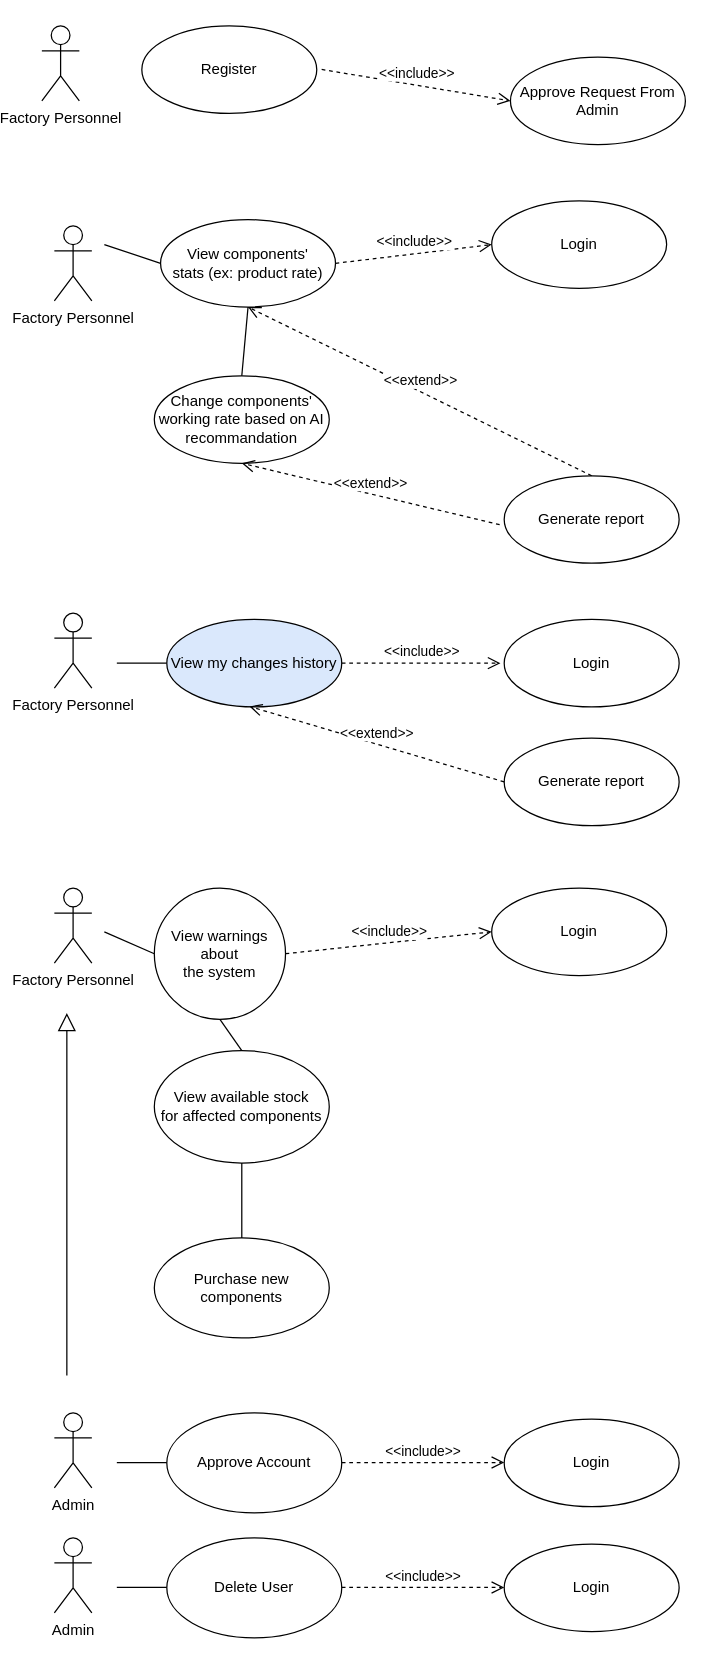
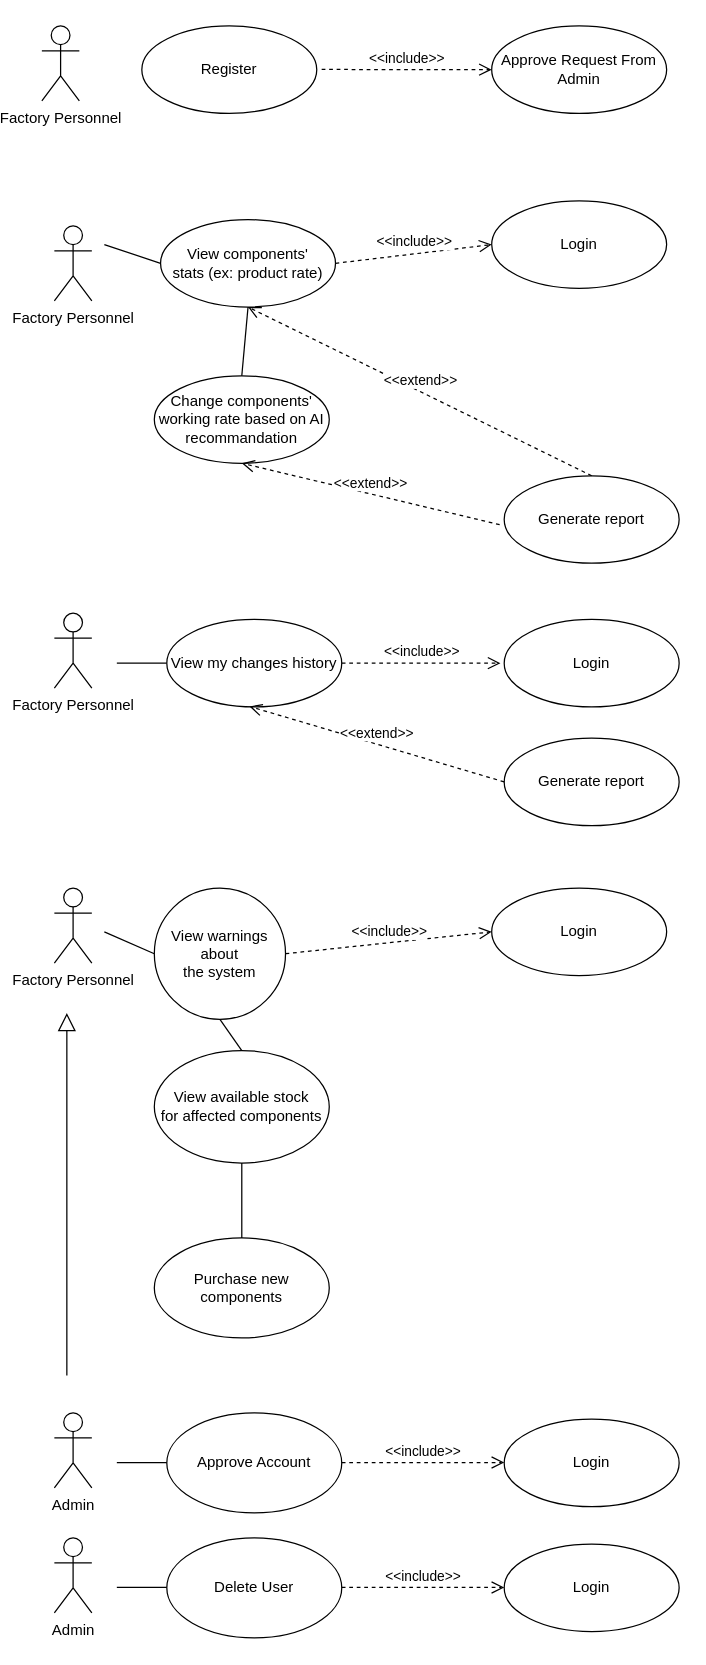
  <mxCell id="0" />
  <mxCell id="1" parent="0" />
  <mxCell id="2" value="Factory Personnel" style="shape=umlActor;verticalLabelPosition=bottom;verticalAlign=top;html=1;" vertex="1" parent="1"><mxGeometry x="30" y="490" width="30" height="60" as="geometry" /></mxCell>
  <mxCell id="3" value="Login" style="ellipse;whiteSpace=wrap;html=1;" vertex="1" parent="1"><mxGeometry x="380" y="160" width="140" height="70" as="geometry" /></mxCell>
  <mxCell id="4" value="&lt;div&gt;View components'&lt;/div&gt;stats (ex: product rate)" style="ellipse;whiteSpace=wrap;html=1;" vertex="1" parent="1"><mxGeometry x="115" y="175" width="140" height="70" as="geometry" /></mxCell>
  <mxCell id="5" value="&amp;lt;&amp;lt;include&amp;gt;&amp;gt;" style="html=1;verticalAlign=bottom;endArrow=open;dashed=1;endSize=8;curved=0;rounded=0;entryX=0;entryY=0.5;entryDx=0;entryDy=0;exitX=1;exitY=0.5;exitDx=0;exitDy=0;" edge="1" parent="1" source="4" target="3"><mxGeometry relative="1" as="geometry"><mxPoint x="270" y="200" as="sourcePoint" /><mxPoint x="190" y="200" as="targetPoint" /></mxGeometry></mxCell>
  <mxCell id="6" value="&lt;div&gt;Change components'&lt;/div&gt;&lt;div&gt;working rate based on AI recommandation&lt;br&gt;&lt;/div&gt;" style="ellipse;whiteSpace=wrap;html=1;" vertex="1" parent="1"><mxGeometry x="110" y="300" width="140" height="70" as="geometry" /></mxCell>
  <mxCell id="7" value="" style="endArrow=none;html=1;rounded=0;exitX=0.5;exitY=0;exitDx=0;exitDy=0;entryX=0.5;entryY=1;entryDx=0;entryDy=0;" edge="1" parent="1" source="6" target="4"><mxGeometry width="50" height="50" relative="1" as="geometry"><mxPoint x="210" y="310" as="sourcePoint" /><mxPoint x="260" y="260" as="targetPoint" /></mxGeometry></mxCell>
  <mxCell id="8" value="Login" style="ellipse;whiteSpace=wrap;html=1;" vertex="1" parent="1"><mxGeometry x="380" y="710" width="140" height="70" as="geometry" /></mxCell>
  <mxCell id="9" value="&lt;div&gt;View warnings about &lt;br&gt;&lt;/div&gt;&lt;div&gt;the system&lt;br&gt;&lt;/div&gt;" style="ellipse;whiteSpace=wrap;html=1;" vertex="1" parent="1"><mxGeometry x="110" y="710" width="105" height="105" as="geometry" /></mxCell>
  <mxCell id="10" value="&amp;lt;&amp;lt;include&amp;gt;&amp;gt;" style="html=1;verticalAlign=bottom;endArrow=open;dashed=1;endSize=8;curved=0;rounded=0;entryX=0;entryY=0.5;entryDx=0;entryDy=0;exitX=1;exitY=0.5;exitDx=0;exitDy=0;" edge="1" parent="1" source="9" target="8"><mxGeometry relative="1" as="geometry"><mxPoint x="270" y="750" as="sourcePoint" /><mxPoint x="190" y="750" as="targetPoint" /></mxGeometry></mxCell>
  <mxCell id="11" value="&lt;div&gt;View available stock &lt;br&gt;&lt;/div&gt;&lt;div&gt;for affected components&lt;br&gt;&lt;/div&gt;" style="ellipse;whiteSpace=wrap;html=1;" vertex="1" parent="1"><mxGeometry x="110" y="840" width="140" height="90" as="geometry" /></mxCell>
  <mxCell id="12" value="" style="endArrow=none;html=1;rounded=0;entryX=0.5;entryY=1;entryDx=0;entryDy=0;" edge="1" parent="1" target="9"><mxGeometry width="50" height="50" relative="1" as="geometry"><mxPoint x="180" y="840" as="sourcePoint" /><mxPoint x="260" y="810" as="targetPoint" /></mxGeometry></mxCell>
  <mxCell id="13" value="Factory Personnel" style="shape=umlActor;verticalLabelPosition=bottom;verticalAlign=top;html=1;" vertex="1" parent="1"><mxGeometry x="30" y="710" width="30" height="60" as="geometry" /></mxCell>
  <mxCell id="14" value="Purchase new components" style="ellipse;whiteSpace=wrap;html=1;" vertex="1" parent="1"><mxGeometry x="110" y="990" width="140" height="80" as="geometry" /></mxCell>
  <mxCell id="15" value="" style="endArrow=none;html=1;rounded=0;exitX=0.5;exitY=0;exitDx=0;exitDy=0;entryX=0.5;entryY=1;entryDx=0;entryDy=0;" edge="1" parent="1" source="14" target="11"><mxGeometry width="50" height="50" relative="1" as="geometry"><mxPoint x="190" y="860" as="sourcePoint" /><mxPoint x="190" y="790" as="targetPoint" /></mxGeometry></mxCell>
  <mxCell id="16" value="&amp;lt;&amp;lt;extend&amp;gt;&amp;gt;" style="html=1;verticalAlign=bottom;endArrow=open;dashed=1;endSize=8;curved=0;rounded=0;entryX=0.5;entryY=1;entryDx=0;entryDy=0;exitX=-0.026;exitY=0.559;exitDx=0;exitDy=0;exitPerimeter=0;" edge="1" parent="1" source="17" target="6"><mxGeometry relative="1" as="geometry"><mxPoint x="420" y="420" as="sourcePoint" /><mxPoint x="280" y="690" as="targetPoint" /></mxGeometry></mxCell>
  <mxCell id="17" value="Generate report" style="ellipse;whiteSpace=wrap;html=1;" vertex="1" parent="1"><mxGeometry x="390" y="380" width="140" height="70" as="geometry" /></mxCell>
  <mxCell id="18" value="" style="endArrow=none;html=1;rounded=0;entryX=0;entryY=0.5;entryDx=0;entryDy=0;" edge="1" parent="1" target="4"><mxGeometry width="50" height="50" relative="1" as="geometry"><mxPoint x="70" y="195" as="sourcePoint" /><mxPoint x="190" y="240" as="targetPoint" /></mxGeometry></mxCell>
  <mxCell id="19" value="" style="endArrow=none;html=1;rounded=0;entryX=0;entryY=0.5;entryDx=0;entryDy=0;" edge="1" parent="1" target="9"><mxGeometry width="50" height="50" relative="1" as="geometry"><mxPoint x="70" y="745" as="sourcePoint" /><mxPoint x="100" y="739.71" as="targetPoint" /></mxGeometry></mxCell>
  <mxCell id="20" value="Factory Personnel" style="shape=umlActor;verticalLabelPosition=bottom;verticalAlign=top;html=1;" vertex="1" parent="1"><mxGeometry x="20" width="30" height="60" as="geometry" y="20" /></mxCell>
  <mxCell id="21" value="Register" style="ellipse;whiteSpace=wrap;html=1;" vertex="1" parent="1"><mxGeometry x="100" width="140" height="70" as="geometry" y="20" /></mxCell>
  <mxCell id="22" value="&amp;lt;&amp;lt;include&amp;gt;&amp;gt;" style="html=1;verticalAlign=bottom;endArrow=open;dashed=1;endSize=8;curved=0;rounded=0;exitX=1.028;exitY=0.498;exitDx=0;exitDy=0;exitPerimeter=0;entryX=0;entryY=0.5;entryDx=0;entryDy=0;" edge="1" parent="1" source="21" target="23"><mxGeometry relative="1" as="geometry"><mxPoint x="260" y="205" as="sourcePoint" /><mxPoint x="380" y="55" as="targetPoint" /></mxGeometry></mxCell>
- <mxCell id="23" value="&lt;div&gt;Approve Request From &lt;br&gt;&lt;/div&gt;&lt;div&gt;Admin&lt;br&gt;&lt;/div&gt;" style="ellipse;whiteSpace=wrap;html=1;" vertex="1" parent="1"><mxGeometry x="395" y="45" width="140" height="70" as="geometry" /></mxCell>
+ <mxCell id="23" value="&lt;div&gt;Approve Request From &lt;br&gt;&lt;/div&gt;&lt;div&gt;Admin&lt;br&gt;&lt;/div&gt;" style="ellipse;whiteSpace=wrap;html=1;" vertex="1" parent="1"><mxGeometry x="380" width="140" height="70" as="geometry" y="20" /></mxCell>
  <mxCell id="24" value="Admin" style="shape=umlActor;verticalLabelPosition=bottom;verticalAlign=top;html=1;" vertex="1" parent="1"><mxGeometry x="30" y="1130" width="30" height="60" as="geometry" /></mxCell>
  <mxCell id="25" value="Approve Account" style="ellipse;whiteSpace=wrap;html=1;" vertex="1" parent="1"><mxGeometry x="120" y="1130" width="140" height="80" as="geometry" /></mxCell>
  <mxCell id="26" value="" style="endArrow=none;html=1;rounded=0;entryX=0;entryY=0.5;entryDx=0;entryDy=0;" edge="1" parent="1"><mxGeometry width="50" height="50" relative="1" as="geometry"><mxPoint x="80" y="1169.71" as="sourcePoint" /><mxPoint x="120" y="1169.71" as="targetPoint" /></mxGeometry></mxCell>
  <mxCell id="27" value="Admin" style="shape=umlActor;verticalLabelPosition=bottom;verticalAlign=top;html=1;" vertex="1" parent="1"><mxGeometry x="30" y="1230" width="30" height="60" as="geometry" /></mxCell>
  <mxCell id="28" value="Delete User" style="ellipse;whiteSpace=wrap;html=1;" vertex="1" parent="1"><mxGeometry x="120" y="1230" width="140" height="80" as="geometry" /></mxCell>
  <mxCell id="29" value="" style="endArrow=none;html=1;rounded=0;entryX=0;entryY=0.5;entryDx=0;entryDy=0;" edge="1" parent="1"><mxGeometry width="50" height="50" relative="1" as="geometry"><mxPoint x="80" y="1269.71" as="sourcePoint" /><mxPoint x="120" y="1269.71" as="targetPoint" /></mxGeometry></mxCell>
  <mxCell id="30" value="Login" style="ellipse;whiteSpace=wrap;html=1;" vertex="1" parent="1"><mxGeometry x="390" y="1135" width="140" height="70" as="geometry" /></mxCell>
  <mxCell id="31" value="&amp;lt;&amp;lt;include&amp;gt;&amp;gt;" style="html=1;verticalAlign=bottom;endArrow=open;dashed=1;endSize=8;curved=0;rounded=0;entryX=0;entryY=0.5;entryDx=0;entryDy=0;exitX=1;exitY=0.5;exitDx=0;exitDy=0;" edge="1" parent="1"><mxGeometry relative="1" as="geometry"><mxPoint x="260" y="1169.71" as="sourcePoint" /><mxPoint x="390" y="1169.71" as="targetPoint" /></mxGeometry></mxCell>
  <mxCell id="32" value="Login" style="ellipse;whiteSpace=wrap;html=1;" vertex="1" parent="1"><mxGeometry x="390" y="1235" width="140" height="70" as="geometry" /></mxCell>
  <mxCell id="33" value="&amp;lt;&amp;lt;include&amp;gt;&amp;gt;" style="html=1;verticalAlign=bottom;endArrow=open;dashed=1;endSize=8;curved=0;rounded=0;entryX=0;entryY=0.5;entryDx=0;entryDy=0;exitX=1;exitY=0.5;exitDx=0;exitDy=0;" edge="1" parent="1"><mxGeometry relative="1" as="geometry"><mxPoint x="260" y="1269.71" as="sourcePoint" /><mxPoint x="390" y="1269.71" as="targetPoint" /></mxGeometry></mxCell>
  <mxCell id="34" value="" style="endArrow=block;endFill=0;endSize=12;html=1;rounded=0;" edge="1" parent="1"><mxGeometry width="160" relative="1" as="geometry"><mxPoint x="40" y="1100" as="sourcePoint" /><mxPoint x="40" y="810" as="targetPoint" /></mxGeometry></mxCell>
  <mxCell id="35" value="&amp;lt;&amp;lt;extend&amp;gt;&amp;gt;" style="html=1;verticalAlign=bottom;endArrow=open;dashed=1;endSize=8;curved=0;rounded=0;entryX=0.5;entryY=1;entryDx=0;entryDy=0;exitX=0.5;exitY=0;exitDx=0;exitDy=0;" edge="1" parent="1" source="17" target="4"><mxGeometry relative="1" as="geometry"><mxPoint x="386" y="429" as="sourcePoint" /><mxPoint x="190" y="380" as="targetPoint" /></mxGeometry></mxCell>
  <mxCell id="36" value="Factory Personnel" style="shape=umlActor;verticalLabelPosition=bottom;verticalAlign=top;html=1;" vertex="1" parent="1"><mxGeometry x="30" y="180" width="30" height="60" as="geometry" /></mxCell>
  <mxCell id="37" value="" style="endArrow=none;html=1;rounded=0;entryX=0;entryY=0.5;entryDx=0;entryDy=0;" edge="1" parent="1"><mxGeometry width="50" height="50" relative="1" as="geometry"><mxPoint x="80" y="530" as="sourcePoint" /><mxPoint x="120" y="530" as="targetPoint" /></mxGeometry></mxCell>
- <mxCell id="38" value="View my changes history" style="ellipse;whiteSpace=wrap;html=1;fillColor=#dae8fc;" vertex="1" parent="1"><mxGeometry x="120" y="495" width="140" height="70" as="geometry" /></mxCell>
+ <mxCell id="38" value="View my changes history" style="ellipse;whiteSpace=wrap;html=1;" vertex="1" parent="1"><mxGeometry x="120" y="495" width="140" height="70" as="geometry" /></mxCell>
  <mxCell id="39" value="Login" style="ellipse;whiteSpace=wrap;html=1;" vertex="1" parent="1"><mxGeometry x="390" y="495" width="140" height="70" as="geometry" /></mxCell>
  <mxCell id="40" value="&amp;lt;&amp;lt;include&amp;gt;&amp;gt;" style="html=1;verticalAlign=bottom;endArrow=open;dashed=1;endSize=8;curved=0;rounded=0;exitX=1;exitY=0.5;exitDx=0;exitDy=0;" edge="1" parent="1" source="38"><mxGeometry relative="1" as="geometry"><mxPoint x="275" y="529.71" as="sourcePoint" /><mxPoint x="387" y="530" as="targetPoint" /></mxGeometry></mxCell>
  <mxCell id="41" value="Generate report" style="ellipse;whiteSpace=wrap;html=1;" vertex="1" parent="1"><mxGeometry x="390" y="590" width="140" height="70" as="geometry" /></mxCell>
  <mxCell id="42" value="&amp;lt;&amp;lt;extend&amp;gt;&amp;gt;" style="html=1;verticalAlign=bottom;endArrow=open;dashed=1;endSize=8;curved=0;rounded=0;entryX=0.472;entryY=0.994;entryDx=0;entryDy=0;exitX=0;exitY=0.5;exitDx=0;exitDy=0;entryPerimeter=0;" edge="1" parent="1" source="41" target="38"><mxGeometry relative="1" as="geometry"><mxPoint x="386" y="429" as="sourcePoint" /><mxPoint x="190" y="380" as="targetPoint" /></mxGeometry></mxCell>
